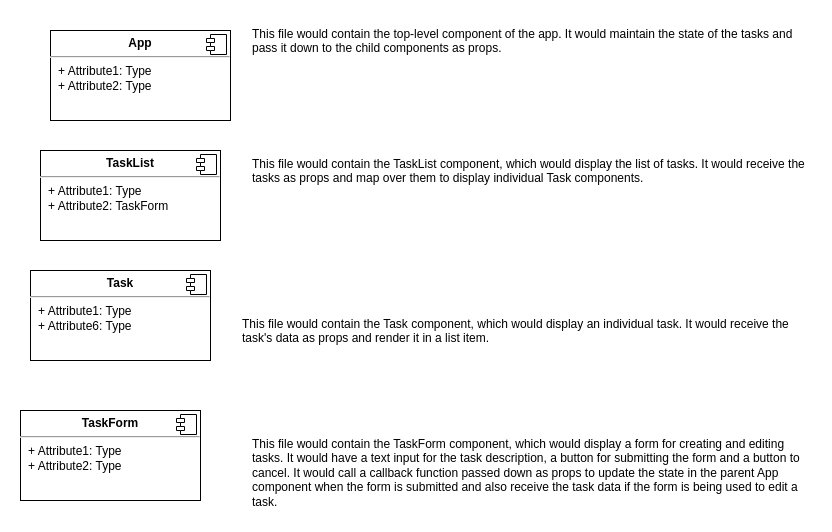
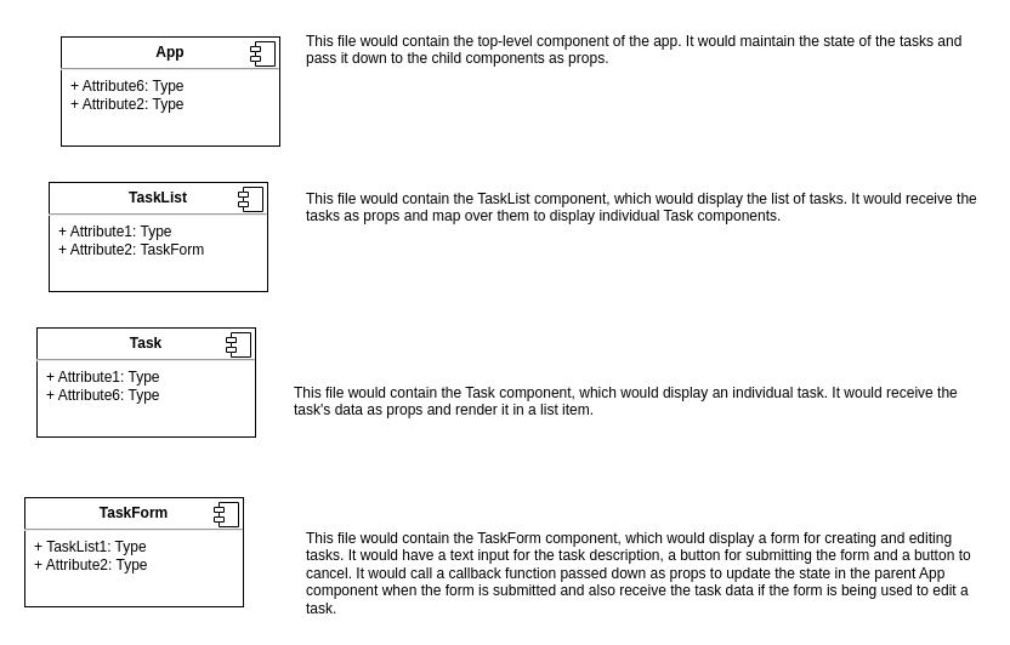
  <mxCell id="0" />
  <mxCell id="1" parent="0" />
- <mxCell id="2" value="&lt;p style=&quot;margin:0px;margin-top:6px;text-align:center;&quot;&gt;&lt;b&gt;App&lt;/b&gt;&lt;/p&gt;&lt;hr&gt;&lt;p style=&quot;margin:0px;margin-left:8px;&quot;&gt;+ Attribute1: Type&lt;br&gt;+ Attribute2: Type&lt;/p&gt;" style="align=left;overflow=fill;html=1;dropTarget=0;" vertex="1" parent="1"><mxGeometry x="50" y="30" width="180" height="90" as="geometry" /></mxCell>
+ <mxCell id="2" value="&lt;p style=&quot;margin:0px;margin-top:6px;text-align:center;&quot;&gt;&lt;b&gt;App&lt;/b&gt;&lt;/p&gt;&lt;hr&gt;&lt;p style=&quot;margin:0px;margin-left:8px;&quot;&gt;+ Attribute6: Type&lt;br&gt;+ Attribute2: Type&lt;/p&gt;" style="align=left;overflow=fill;html=1;dropTarget=0;" vertex="1" parent="1"><mxGeometry x="50" y="30" width="180" height="90" as="geometry" /></mxCell>
  <mxCell id="3" value="" style="shape=component;jettyWidth=8;jettyHeight=4;" vertex="1" parent="2"><mxGeometry x="1" width="20" height="20" relative="1" as="geometry"><mxPoint x="-24" y="4" as="offset" /></mxGeometry></mxCell>
  <mxCell id="4" value="&lt;p style=&quot;margin:0px;margin-top:6px;text-align:center;&quot;&gt;&lt;b&gt;TaskList&lt;/b&gt;&lt;/p&gt;&lt;hr&gt;&lt;p style=&quot;margin:0px;margin-left:8px;&quot;&gt;+ Attribute1: Type&lt;br&gt;+ Attribute2: TaskForm&lt;/p&gt;" style="align=left;overflow=fill;html=1;dropTarget=0;" vertex="1" parent="1"><mxGeometry x="40" y="150" width="180" height="90" as="geometry" /></mxCell>
  <mxCell id="5" value="" style="shape=component;jettyWidth=8;jettyHeight=4;" vertex="1" parent="4"><mxGeometry x="1" width="20" height="20" relative="1" as="geometry"><mxPoint x="-24" y="4" as="offset" /></mxGeometry></mxCell>
  <mxCell id="6" value="This file would contain the TaskList component, which would display the list of tasks. It would receive the tasks as props and map over them to display individual Task components." style="text;whiteSpace=wrap;html=1;" vertex="1" parent="1"><mxGeometry x="250" y="150" width="560" height="80" as="geometry" /></mxCell>
  <mxCell id="7" value="This file would contain the top-level component of the app. It would maintain the state of the tasks and pass it down to the child components as props." style="text;whiteSpace=wrap;html=1;" vertex="1" parent="1"><mxGeometry x="250" y="20" width="560" height="80" as="geometry" /></mxCell>
  <mxCell id="8" value="&lt;p style=&quot;margin:0px;margin-top:6px;text-align:center;&quot;&gt;&lt;b&gt;Task&lt;/b&gt;&lt;/p&gt;&lt;hr&gt;&lt;p style=&quot;margin:0px;margin-left:8px;&quot;&gt;+ Attribute1: Type&lt;br&gt;+ Attribute6: Type&lt;/p&gt;" style="align=left;overflow=fill;html=1;dropTarget=0;" vertex="1" parent="1"><mxGeometry x="30" y="270" width="180" height="90" as="geometry" /></mxCell>
  <mxCell id="9" value="" style="shape=component;jettyWidth=8;jettyHeight=4;" vertex="1" parent="8"><mxGeometry x="1" width="20" height="20" relative="1" as="geometry"><mxPoint x="-24" y="4" as="offset" /></mxGeometry></mxCell>
  <mxCell id="10" value="This file would contain the Task component, which would display an individual task. It would receive the task's data as props and render it in a list item." style="text;whiteSpace=wrap;html=1;" vertex="1" parent="1"><mxGeometry x="240" y="310" width="560" height="80" as="geometry" /></mxCell>
- <mxCell id="11" value="&lt;p style=&quot;margin:0px;margin-top:6px;text-align:center;&quot;&gt;&lt;b&gt;TaskForm&lt;/b&gt;&lt;/p&gt;&lt;hr&gt;&lt;p style=&quot;margin:0px;margin-left:8px;&quot;&gt;+ Attribute1: Type&lt;br&gt;+ Attribute2: Type&lt;/p&gt;" style="align=left;overflow=fill;html=1;dropTarget=0;" vertex="1" parent="1"><mxGeometry x="20" y="410" width="180" height="90" as="geometry" /></mxCell>
+ <mxCell id="11" value="&lt;p style=&quot;margin:0px;margin-top:6px;text-align:center;&quot;&gt;&lt;b&gt;TaskForm&lt;/b&gt;&lt;/p&gt;&lt;hr&gt;&lt;p style=&quot;margin:0px;margin-left:8px;&quot;&gt;+ TaskList1: Type&lt;br&gt;+ Attribute2: Type&lt;/p&gt;" style="align=left;overflow=fill;html=1;dropTarget=0;" vertex="1" parent="1"><mxGeometry x="20" y="410" width="180" height="90" as="geometry" /></mxCell>
  <mxCell id="12" value="" style="shape=component;jettyWidth=8;jettyHeight=4;" vertex="1" parent="11"><mxGeometry x="1" width="20" height="20" relative="1" as="geometry"><mxPoint x="-24" y="4" as="offset" /></mxGeometry></mxCell>
  <mxCell id="13" value="This file would contain the TaskForm component, which would display a form for creating and editing tasks. It would have a text input for the task description, a button for submitting the form and a button to cancel. It would call a callback function passed down as props to update the state in the parent App component when the form is submitted and also receive the task data if the form is being used to edit a task." style="text;whiteSpace=wrap;html=1;" vertex="1" parent="1"><mxGeometry x="250" y="430" width="560" height="80" as="geometry" /></mxCell>
